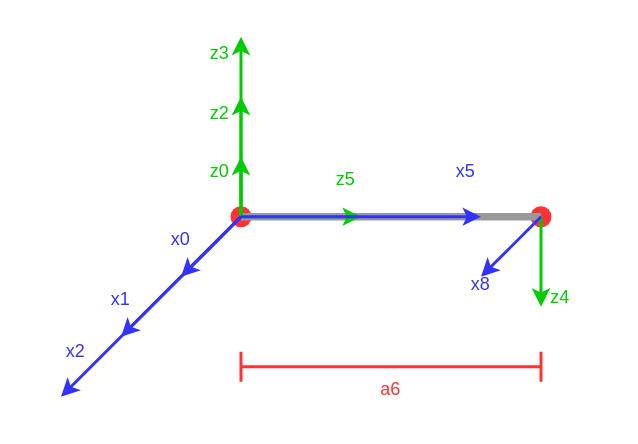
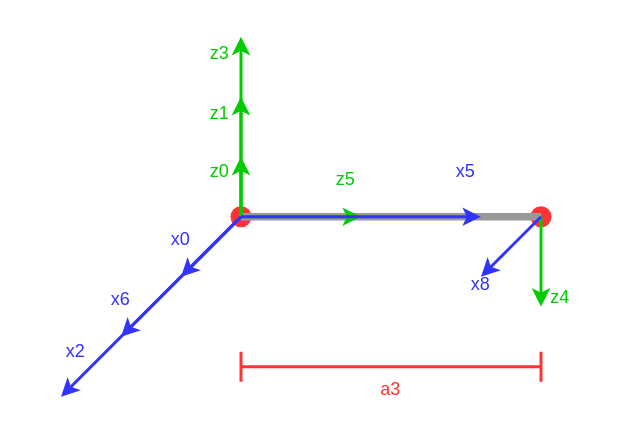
  <mxCell id="0" />
  <mxCell id="1" parent="0" />
  <mxCell id="2" value="" style="shape=waypoint;sketch=0;fillStyle=solid;size=6;pointerEvents=1;points=[];fillColor=none;resizable=0;rotatable=0;perimeter=centerPerimeter;snapToPoint=1;strokeWidth=5;strokeColor=#FF3333;" parent="1" vertex="1"><mxGeometry x="150" y="134" width="20" height="20" as="geometry" /></mxCell>
  <mxCell id="3" value="" style="shape=waypoint;sketch=0;fillStyle=solid;size=6;pointerEvents=1;points=[];fillColor=none;resizable=0;rotatable=0;perimeter=centerPerimeter;snapToPoint=1;strokeWidth=5;strokeColor=#FF3333;" parent="1" vertex="1"><mxGeometry x="350" y="134" width="20" height="20" as="geometry" /></mxCell>
  <mxCell id="4" value="" style="endArrow=none;html=1;rounded=0;exitX=0.75;exitY=0.7;exitDx=0;exitDy=0;exitPerimeter=0;strokeColor=#999999;strokeWidth=5;" parent="1" source="2" target="3" edge="1"><mxGeometry width="50" height="50" relative="1" as="geometry"><mxPoint x="370" y="324" as="sourcePoint" /><mxPoint x="420" y="274" as="targetPoint" /></mxGeometry></mxCell>
  <mxCell id="5" value="" style="endArrow=classic;html=1;rounded=0;exitX=0.5;exitY=0.85;exitDx=0;exitDy=0;exitPerimeter=0;strokeColor=#00CC00;strokeWidth=2;" parent="1" source="2" edge="1"><mxGeometry width="50" height="50" relative="1" as="geometry"><mxPoint x="370" y="324" as="sourcePoint" /><mxPoint x="160" y="64" as="targetPoint" /></mxGeometry></mxCell>
  <mxCell id="6" value="" style="endArrow=classic;html=1;rounded=0;strokeColor=#00CC00;strokeWidth=2;" parent="1" edge="1"><mxGeometry width="50" height="50" relative="1" as="geometry"><mxPoint x="160" y="144" as="sourcePoint" /><mxPoint x="240" y="144" as="targetPoint" /></mxGeometry></mxCell>
  <mxCell id="7" value="" style="endArrow=classic;html=1;rounded=0;strokeColor=#00CC00;strokeWidth=2;" parent="1" edge="1"><mxGeometry width="50" height="50" relative="1" as="geometry"><mxPoint x="160" y="144" as="sourcePoint" /><mxPoint x="160" y="24" as="targetPoint" /></mxGeometry></mxCell>
  <mxCell id="8" value="" style="endArrow=classic;html=1;rounded=0;strokeColor=#00CC00;strokeWidth=2;exitX=0;exitY=0.45;exitDx=0;exitDy=0;exitPerimeter=0;" parent="1" source="3" edge="1"><mxGeometry width="50" height="50" relative="1" as="geometry"><mxPoint x="170" y="154" as="sourcePoint" /><mxPoint x="360" y="204" as="targetPoint" /></mxGeometry></mxCell>
- <mxCell id="9" value="&lt;font color=&quot;#00cc00&quot;&gt;z2&lt;/font&gt;" style="text;strokeColor=none;align=center;fillColor=none;html=1;verticalAlign=middle;whiteSpace=wrap;rounded=0;" parent="1" vertex="1"><mxGeometry x="116" y="60" width="60" height="30" as="geometry" /></mxCell>
+ <mxCell id="9" value="&lt;font color=&quot;#00cc00&quot;&gt;z1&lt;/font&gt;" style="text;strokeColor=none;align=center;fillColor=none;html=1;verticalAlign=middle;whiteSpace=wrap;rounded=0;" parent="1" vertex="1"><mxGeometry x="116" y="60" width="60" height="30" as="geometry" /></mxCell>
  <mxCell id="10" value="&lt;font color=&quot;#00cc00&quot;&gt;z3&lt;/font&gt;" style="text;strokeColor=none;align=center;fillColor=none;html=1;verticalAlign=middle;whiteSpace=wrap;rounded=0;" parent="1" vertex="1"><mxGeometry x="116" y="20" width="60" height="30" as="geometry" /></mxCell>
  <mxCell id="11" value="&lt;font color=&quot;#00cc00&quot;&gt;z5&lt;/font&gt;" style="text;strokeColor=none;align=center;fillColor=none;html=1;verticalAlign=middle;whiteSpace=wrap;rounded=0;" parent="1" vertex="1"><mxGeometry x="200" y="104" width="60" height="30" as="geometry" /></mxCell>
  <mxCell id="12" value="&lt;font color=&quot;#00cc00&quot;&gt;z4&lt;/font&gt;" style="text;strokeColor=none;align=center;fillColor=none;html=1;verticalAlign=middle;whiteSpace=wrap;rounded=0;" parent="1" vertex="1"><mxGeometry x="343" y="183" width="60" height="30" as="geometry" /></mxCell>
  <mxCell id="13" value="" style="endArrow=classic;html=1;rounded=0;strokeColor=#00CC00;strokeWidth=2;" parent="1" edge="1"><mxGeometry width="50" height="50" relative="1" as="geometry"><mxPoint x="160" y="144" as="sourcePoint" /><mxPoint x="160" y="104" as="targetPoint" /></mxGeometry></mxCell>
  <mxCell id="14" value="&lt;font color=&quot;#00cc00&quot;&gt;z0&lt;/font&gt;" style="text;strokeColor=none;align=center;fillColor=none;html=1;verticalAlign=middle;whiteSpace=wrap;rounded=0;" parent="1" vertex="1"><mxGeometry x="116" y="99" width="60" height="30" as="geometry" /></mxCell>
  <mxCell id="15" value="" style="endArrow=classic;html=1;rounded=0;strokeColor=#3333FF;strokeWidth=2;" parent="1" edge="1"><mxGeometry width="50" height="50" relative="1" as="geometry"><mxPoint x="160" y="144" as="sourcePoint" /><mxPoint x="120" y="184" as="targetPoint" /></mxGeometry></mxCell>
  <mxCell id="16" value="" style="endArrow=classic;html=1;rounded=0;strokeColor=#3333FF;strokeWidth=2;exitX=0.2;exitY=0.45;exitDx=0;exitDy=0;exitPerimeter=0;" parent="1" source="2" edge="1"><mxGeometry width="50" height="50" relative="1" as="geometry"><mxPoint x="170" y="154" as="sourcePoint" /><mxPoint x="80" y="224" as="targetPoint" /></mxGeometry></mxCell>
  <mxCell id="17" value="" style="endArrow=classic;html=1;rounded=0;strokeColor=#3333FF;strokeWidth=2;" parent="1" source="2" edge="1"><mxGeometry width="50" height="50" relative="1" as="geometry"><mxPoint x="370" y="324" as="sourcePoint" /><mxPoint x="40" y="264" as="targetPoint" /></mxGeometry></mxCell>
  <mxCell id="18" value="" style="endArrow=classic;html=1;rounded=0;strokeColor=#3333FF;strokeWidth=2;" parent="1" edge="1"><mxGeometry width="50" height="50" relative="1" as="geometry"><mxPoint x="160" y="144" as="sourcePoint" /><mxPoint x="320" y="144" as="targetPoint" /></mxGeometry></mxCell>
  <mxCell id="19" value="&lt;font color=&quot;#3333ff&quot;&gt;x0&lt;/font&gt;" style="text;strokeColor=none;align=center;fillColor=none;html=1;verticalAlign=middle;whiteSpace=wrap;rounded=0;" parent="1" vertex="1"><mxGeometry x="90" y="144" width="60" height="30" as="geometry" /></mxCell>
- <mxCell id="20" value="&lt;font color=&quot;#3333ff&quot;&gt;x1&lt;/font&gt;" style="text;strokeColor=none;align=center;fillColor=none;html=1;verticalAlign=middle;whiteSpace=wrap;rounded=0;" parent="1" vertex="1"><mxGeometry x="50" y="184" width="60" height="30" as="geometry" /></mxCell>
+ <mxCell id="20" value="&lt;font color=&quot;#3333ff&quot;&gt;x6&lt;/font&gt;" style="text;strokeColor=none;align=center;fillColor=none;html=1;verticalAlign=middle;whiteSpace=wrap;rounded=0;" parent="1" vertex="1"><mxGeometry x="50" y="184" width="60" height="30" as="geometry" /></mxCell>
  <mxCell id="21" value="&lt;font color=&quot;#3333ff&quot;&gt;x2&lt;/font&gt;" style="text;strokeColor=none;align=center;fillColor=none;html=1;verticalAlign=middle;whiteSpace=wrap;rounded=0;" parent="1" vertex="1"><mxGeometry x="20" y="219" width="60" height="30" as="geometry" /></mxCell>
  <mxCell id="22" value="&lt;font color=&quot;#3333ff&quot;&gt;x5&lt;/font&gt;" style="text;strokeColor=none;align=center;fillColor=none;html=1;verticalAlign=middle;whiteSpace=wrap;rounded=0;" parent="1" vertex="1"><mxGeometry x="280" y="99" width="60" height="30" as="geometry" /></mxCell>
  <mxCell id="23" value="" style="endArrow=classic;html=1;rounded=0;strokeColor=#3333FF;strokeWidth=2;" parent="1" edge="1"><mxGeometry width="50" height="50" relative="1" as="geometry"><mxPoint x="360" y="144" as="sourcePoint" /><mxPoint x="320" y="184" as="targetPoint" /></mxGeometry></mxCell>
  <mxCell id="24" value="&lt;font color=&quot;#3333ff&quot;&gt;x8&lt;/font&gt;" style="text;strokeColor=none;align=center;fillColor=none;html=1;verticalAlign=middle;whiteSpace=wrap;rounded=0;" parent="1" vertex="1"><mxGeometry x="290" y="174" width="60" height="30" as="geometry" /></mxCell>
  <mxCell id="25" value="" style="shape=crossbar;whiteSpace=wrap;html=1;rounded=1;strokeColor=#FF3333;strokeWidth=2;" parent="1" vertex="1"><mxGeometry x="160" y="234" width="200" height="20" as="geometry" /></mxCell>
- <mxCell id="26" value="&lt;font color=&quot;#ff3333&quot;&gt;a6&lt;/font&gt;" style="text;strokeColor=none;align=center;fillColor=none;html=1;verticalAlign=middle;whiteSpace=wrap;rounded=0;" parent="1" vertex="1"><mxGeometry x="230" y="244" width="60" height="30" as="geometry" /></mxCell>
+ <mxCell id="26" value="&lt;font color=&quot;#ff3333&quot;&gt;a3&lt;/font&gt;" style="text;strokeColor=none;align=center;fillColor=none;html=1;verticalAlign=middle;whiteSpace=wrap;rounded=0;" parent="1" vertex="1"><mxGeometry x="230" y="244" width="60" height="30" as="geometry" /></mxCell>
